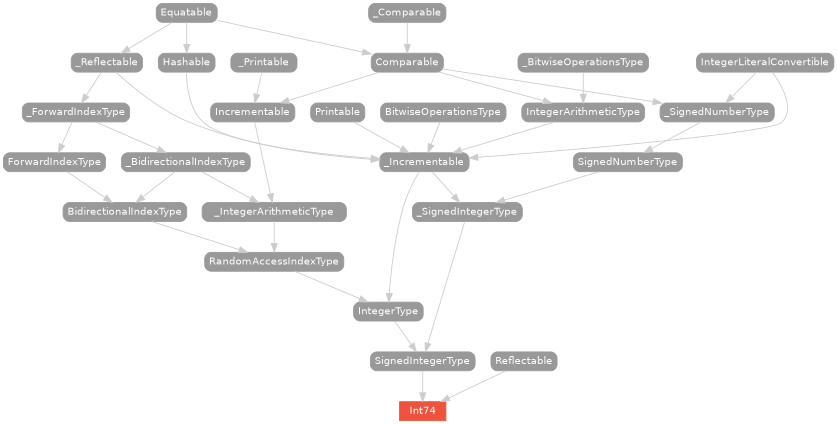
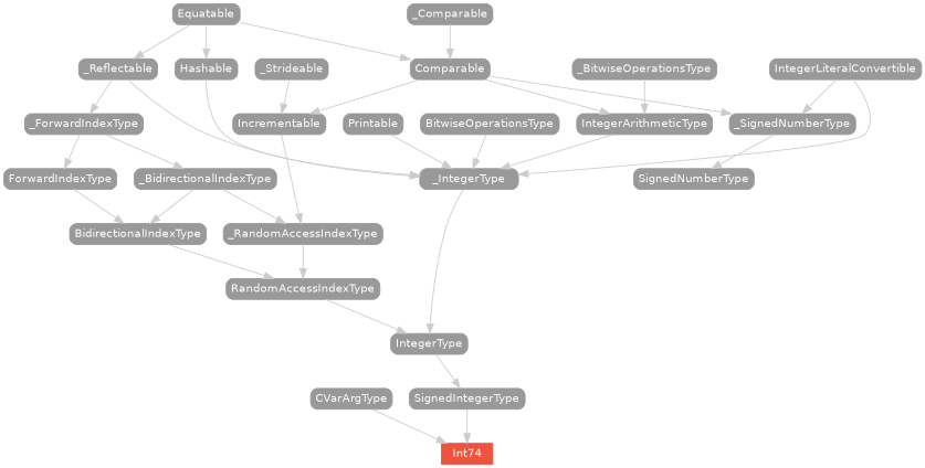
  strict digraph {
    node [color="#999999" fillcolor="#999999" fontcolor=white fontname=Helvetica fontsize=12 margin="0.07,0.05" shape=box style="filled,rounded"]
    edge [color="#cccccc"]
    n1 [color="#ee543d" fillcolor="#ee543d" height=0.3 label=Int74 style=filled]
    BidirectionalIndexType [height=0.3]
    RandomAccessIndexType [height=0.3]
    IntegerType [height=0.3]
    BitwiseOperationsType [height=0.3]
-   _IntegerType [height=0.3 label=_Incrementable]
-   _SignedIntegerType [height=0.3]
+   _IntegerType [height=0.3]
+   CVarArgType [height=0.3]
    Comparable [height=0.3]
    IntegerArithmeticType [height=0.3]
    n11 [height=0.3 label=Incrementable]
    _SignedNumberType [height=0.3]
-   _RandomAccessIndexType [height=0.3 label=_IntegerArithmeticType]
+   _RandomAccessIndexType [height=0.3]
    SignedNumberType [height=0.3]
    Equatable [height=0.3]
    Hashable [height=0.3]
    n17 [height=0.3 label=_Reflectable]
    _ForwardIndexType [height=0.3]
    ForwardIndexType [height=0.3]
    IntegerLiteralConvertible [height=0.3]
    SignedIntegerType [height=0.3]
    Printable [height=0.3]
-   Reflectable [height=0.3]
    _BidirectionalIndexType [height=0.3]
    _Comparable [height=0.3]
    n26 [height=0.3 label=_BitwiseOperationsType]
-   _Strideable [height=0.3 label=_Printable]
+   _Strideable [height=0.3]
    subgraph sub_1 {
      rank=max
      n1
    }
    BidirectionalIndexType -> RandomAccessIndexType
    RandomAccessIndexType -> IntegerType
    IntegerType -> SignedIntegerType
    BitwiseOperationsType -> _IntegerType
    _IntegerType -> IntegerType
-   _IntegerType -> _SignedIntegerType
-   _SignedIntegerType -> SignedIntegerType
+   CVarArgType -> n1
    Comparable -> IntegerArithmeticType
    Comparable -> n11
    Comparable -> _SignedNumberType
    IntegerArithmeticType -> _IntegerType
    n11 -> _RandomAccessIndexType
    _SignedNumberType -> SignedNumberType
    _RandomAccessIndexType -> RandomAccessIndexType
-   SignedNumberType -> _SignedIntegerType
    Equatable -> Comparable
    Equatable -> Hashable
    Equatable -> n17
    Hashable -> _IntegerType
    n17 -> _IntegerType
    n17 -> _ForwardIndexType
    _ForwardIndexType -> ForwardIndexType
    _ForwardIndexType -> _BidirectionalIndexType
    ForwardIndexType -> BidirectionalIndexType
    IntegerLiteralConvertible -> _IntegerType
    IntegerLiteralConvertible -> _SignedNumberType
    SignedIntegerType -> n1
    Printable -> _IntegerType
-   Reflectable -> n1
    _BidirectionalIndexType -> BidirectionalIndexType
    _BidirectionalIndexType -> _RandomAccessIndexType
    _Comparable -> Comparable
    n26 -> IntegerArithmeticType
    _Strideable -> n11
  }
